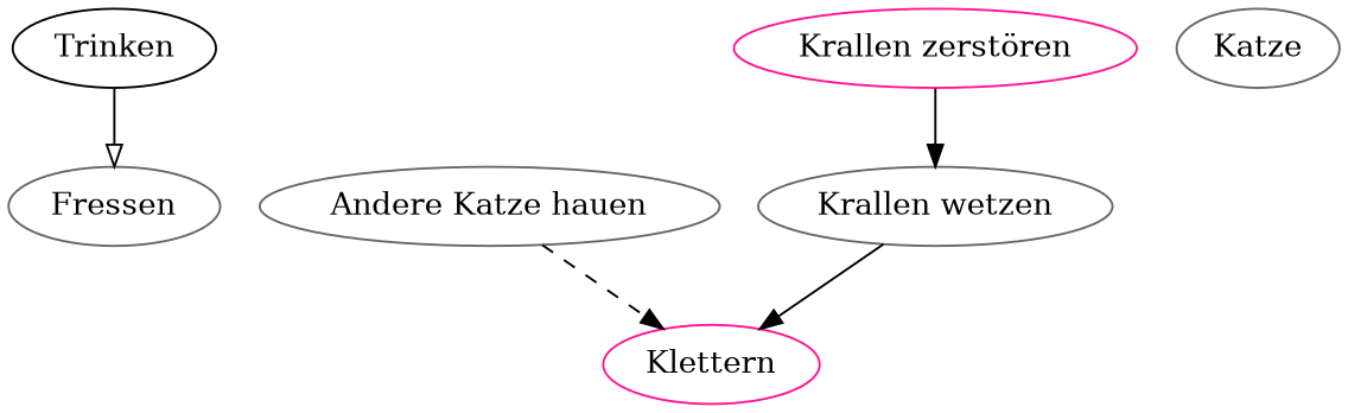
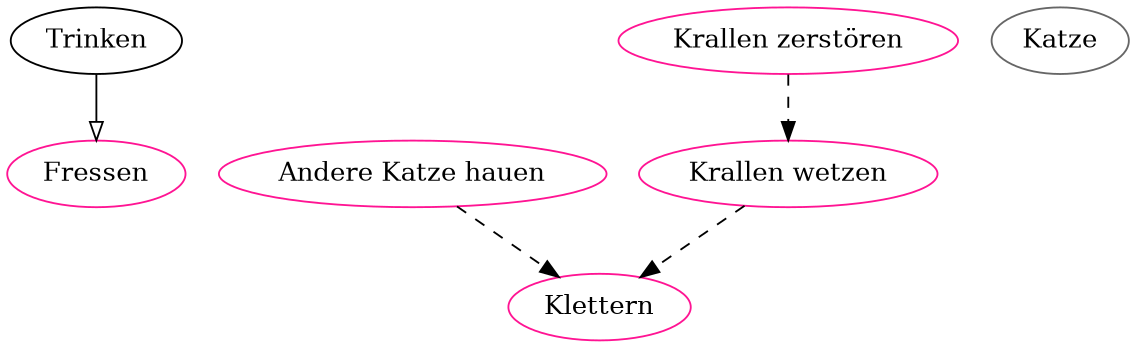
  strict digraph {
    node [color=deeppink]
    edge [arrowhead=normal style=solid]
    Trinken [color=black]
-   Fressen [color=gray40]
-   "Andere Katze hauen" [color=gray40]
+   Fressen
+   "Andere Katze hauen"
    Klettern
-   "Krallen wetzen" [color=gray40]
+   "Krallen wetzen"
    n6 [label="Krallen zerstören"]
    n7 [color=gray40 label=Katze]
    Trinken -> Fressen [arrowhead=onormal]
    "Andere Katze hauen" -> Klettern [style=dashed]
-   "Krallen wetzen" -> Klettern
-   n6 -> "Krallen wetzen"
+   "Krallen wetzen" -> Klettern [style=dashed]
+   n6 -> "Krallen wetzen" [style=dashed]
  }
